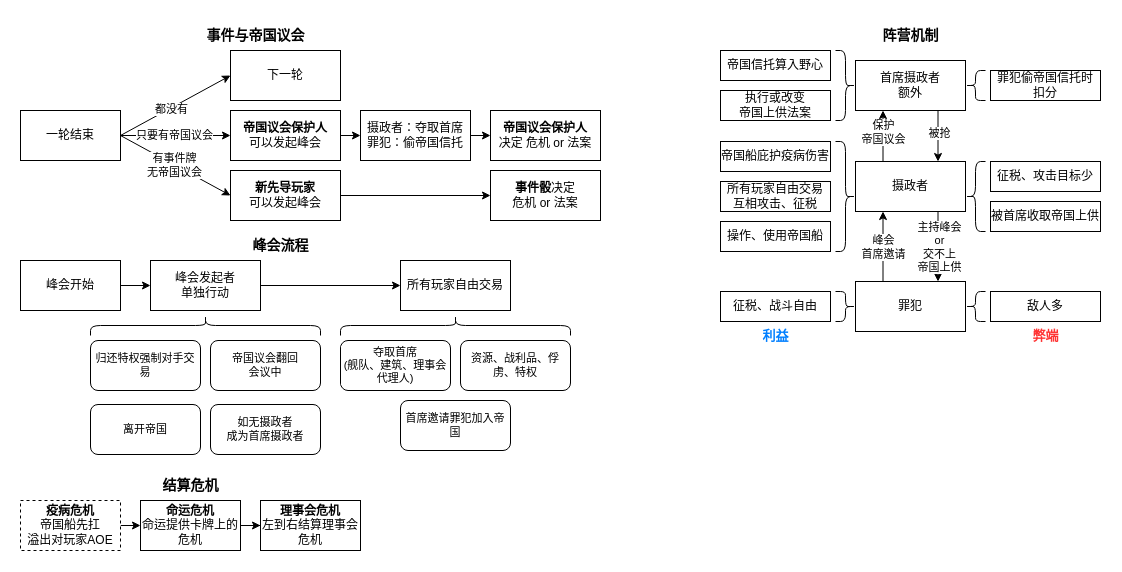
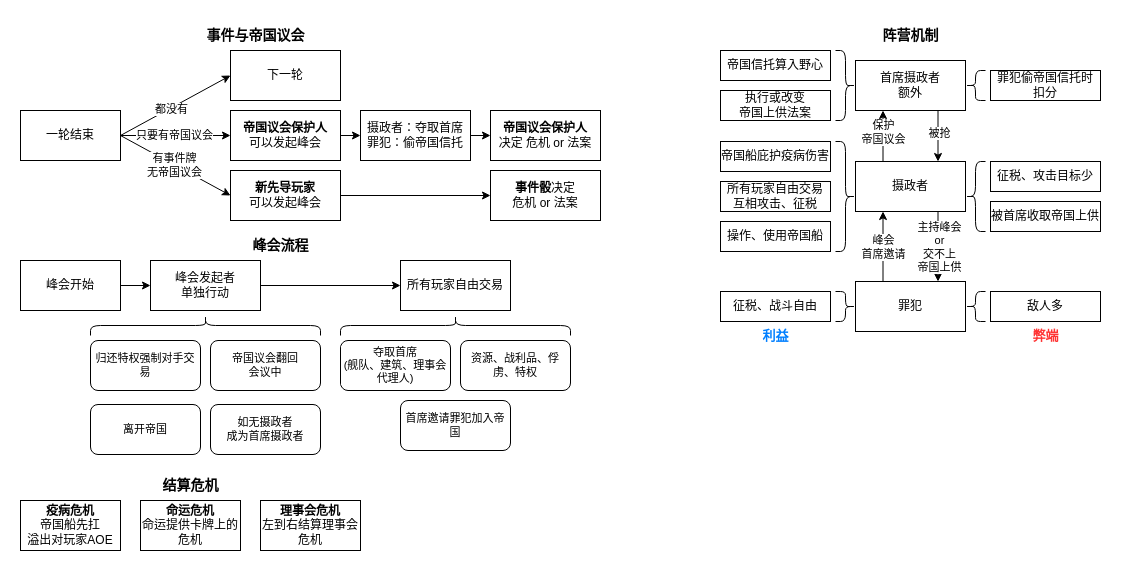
  <mxCell id="0" />
  <mxCell id="1" parent="0" />
  <mxCell id="2" style="edgeStyle=none;shape=connector;rounded=0;orthogonalLoop=1;jettySize=auto;html=1;exitX=1;exitY=0.5;exitDx=0;exitDy=0;entryX=0;entryY=0.5;entryDx=0;entryDy=0;strokeColor=default;align=center;verticalAlign=middle;fontFamily=Helvetica;fontSize=11;fontColor=default;labelBackgroundColor=default;endArrow=classic;" parent="1" source="6" target="14" edge="1"><mxGeometry relative="1" as="geometry" /></mxCell>
  <mxCell id="3" value="只要有帝国议会" style="edgeLabel;html=1;align=center;verticalAlign=middle;resizable=0;points=[];fontFamily=Helvetica;fontSize=11;fontColor=default;labelBackgroundColor=default;" parent="2" vertex="1" connectable="0"><mxGeometry x="-0.035" y="1" relative="1" as="geometry"><mxPoint as="offset" /></mxGeometry></mxCell>
  <mxCell id="4" style="edgeStyle=none;shape=connector;rounded=0;orthogonalLoop=1;jettySize=auto;html=1;exitX=1;exitY=0.5;exitDx=0;exitDy=0;entryX=0;entryY=0.5;entryDx=0;entryDy=0;strokeColor=default;align=center;verticalAlign=middle;fontFamily=Helvetica;fontSize=11;fontColor=default;labelBackgroundColor=default;endArrow=classic;" parent="1" source="6" target="11" edge="1"><mxGeometry relative="1" as="geometry" /></mxCell>
  <mxCell id="5" value="有事件牌&lt;div&gt;无帝国议会&lt;/div&gt;" style="edgeLabel;html=1;align=center;verticalAlign=middle;resizable=0;points=[];fontFamily=Helvetica;fontSize=11;fontColor=default;labelBackgroundColor=default;" parent="4" vertex="1" connectable="0"><mxGeometry x="-0.027" relative="1" as="geometry"><mxPoint as="offset" /></mxGeometry></mxCell>
  <mxCell id="6" value="一轮结束" style="whiteSpace=wrap;html=1;" parent="1" vertex="1"><mxGeometry x="20" y="110" width="100" height="50" as="geometry" /></mxCell>
  <mxCell id="7" value="下一轮" style="whiteSpace=wrap;html=1;" parent="1" vertex="1"><mxGeometry x="230" y="50" width="110" height="50" as="geometry" /></mxCell>
  <mxCell id="8" style="edgeStyle=none;shape=connector;rounded=0;orthogonalLoop=1;jettySize=auto;html=1;exitX=1;exitY=0.5;exitDx=0;exitDy=0;entryX=0;entryY=0.5;entryDx=0;entryDy=0;strokeColor=default;align=center;verticalAlign=middle;fontFamily=Helvetica;fontSize=11;fontColor=default;labelBackgroundColor=default;endArrow=classic;" parent="1" source="6" target="7" edge="1"><mxGeometry relative="1" as="geometry"><mxPoint x="195" y="105" as="sourcePoint" /></mxGeometry></mxCell>
  <mxCell id="9" value="都没有" style="edgeLabel;html=1;align=center;verticalAlign=middle;resizable=0;points=[];fontFamily=Helvetica;fontSize=11;fontColor=default;labelBackgroundColor=default;" parent="8" vertex="1" connectable="0"><mxGeometry x="-0.091" y="-1" relative="1" as="geometry"><mxPoint as="offset" /></mxGeometry></mxCell>
  <mxCell id="10" style="edgeStyle=none;shape=connector;rounded=0;orthogonalLoop=1;jettySize=auto;html=1;exitX=1;exitY=0.5;exitDx=0;exitDy=0;entryX=0;entryY=0.5;entryDx=0;entryDy=0;strokeColor=default;align=center;verticalAlign=middle;fontFamily=Helvetica;fontSize=11;fontColor=default;labelBackgroundColor=default;endArrow=classic;" parent="1" source="11" target="12" edge="1"><mxGeometry relative="1" as="geometry" /></mxCell>
  <mxCell id="11" value="&lt;b&gt;新先导玩家&lt;/b&gt;&lt;div&gt;可以发起峰会&lt;/div&gt;" style="whiteSpace=wrap;html=1;" parent="1" vertex="1"><mxGeometry x="230" y="170" width="110" height="50" as="geometry" /></mxCell>
  <mxCell id="12" value="&lt;b&gt;事件骰&lt;/b&gt;决定&lt;div&gt;危机 or 法案&lt;/div&gt;" style="whiteSpace=wrap;html=1;" parent="1" vertex="1"><mxGeometry x="490" y="170" width="110" height="50" as="geometry" /></mxCell>
  <mxCell id="13" style="edgeStyle=none;shape=connector;rounded=0;orthogonalLoop=1;jettySize=auto;html=1;exitX=1;exitY=0.5;exitDx=0;exitDy=0;entryX=0;entryY=0.5;entryDx=0;entryDy=0;strokeColor=default;align=center;verticalAlign=middle;fontFamily=Helvetica;fontSize=11;fontColor=default;labelBackgroundColor=default;endArrow=classic;" parent="1" source="14" target="17" edge="1"><mxGeometry relative="1" as="geometry" /></mxCell>
  <mxCell id="14" value="&lt;b&gt;帝国议会保护人&lt;/b&gt;&lt;div&gt;可以发起峰会&lt;/div&gt;" style="whiteSpace=wrap;html=1;" parent="1" vertex="1"><mxGeometry x="230" y="110" width="110" height="50" as="geometry" /></mxCell>
  <mxCell id="15" value="&lt;b&gt;帝国议会保护人&lt;/b&gt;&lt;div&gt;决定 危机 or 法案&lt;/div&gt;" style="whiteSpace=wrap;html=1;" parent="1" vertex="1"><mxGeometry x="490" y="110" width="110" height="50" as="geometry" /></mxCell>
  <mxCell id="16" style="edgeStyle=none;shape=connector;rounded=0;orthogonalLoop=1;jettySize=auto;html=1;exitX=1;exitY=0.5;exitDx=0;exitDy=0;entryX=0;entryY=0.5;entryDx=0;entryDy=0;strokeColor=default;align=center;verticalAlign=middle;fontFamily=Helvetica;fontSize=11;fontColor=default;labelBackgroundColor=default;endArrow=classic;" parent="1" source="17" target="15" edge="1"><mxGeometry relative="1" as="geometry" /></mxCell>
  <mxCell id="17" value="摄政者：夺取首席&lt;div&gt;罪犯：偷帝国信托&lt;/div&gt;" style="whiteSpace=wrap;html=1;" parent="1" vertex="1"><mxGeometry x="360" y="110" width="110" height="50" as="geometry" /></mxCell>
  <mxCell id="18" style="edgeStyle=none;shape=connector;rounded=0;orthogonalLoop=1;jettySize=auto;html=1;exitX=1;exitY=0.5;exitDx=0;exitDy=0;entryX=0;entryY=0.5;entryDx=0;entryDy=0;strokeColor=default;align=center;verticalAlign=middle;fontFamily=Helvetica;fontSize=11;fontColor=default;labelBackgroundColor=default;endArrow=classic;" parent="1" source="19" target="21" edge="1"><mxGeometry relative="1" as="geometry" /></mxCell>
  <mxCell id="19" value="峰会开始" style="whiteSpace=wrap;html=1;" parent="1" vertex="1"><mxGeometry x="20" y="260" width="100" height="50" as="geometry" /></mxCell>
  <mxCell id="20" style="edgeStyle=none;shape=connector;rounded=0;orthogonalLoop=1;jettySize=auto;html=1;exitX=1;exitY=0.5;exitDx=0;exitDy=0;strokeColor=default;align=center;verticalAlign=middle;fontFamily=Helvetica;fontSize=11;fontColor=default;labelBackgroundColor=default;endArrow=classic;" parent="1" source="21" target="27" edge="1"><mxGeometry relative="1" as="geometry" /></mxCell>
  <mxCell id="21" value="峰会发起者&lt;div&gt;单独行动&lt;/div&gt;" style="whiteSpace=wrap;html=1;" parent="1" vertex="1"><mxGeometry x="150" y="260" width="110" height="50" as="geometry" /></mxCell>
  <mxCell id="22" value="归还特权强制对手交易" style="rounded=1;whiteSpace=wrap;html=1;fontFamily=Helvetica;fontSize=11;fontColor=default;labelBackgroundColor=default;" parent="1" vertex="1"><mxGeometry x="90" y="340" width="110" height="50" as="geometry" /></mxCell>
  <mxCell id="23" value="帝国议会翻回&lt;div&gt;会议中&lt;/div&gt;" style="rounded=1;whiteSpace=wrap;html=1;fontFamily=Helvetica;fontSize=11;fontColor=default;labelBackgroundColor=default;" parent="1" vertex="1"><mxGeometry x="210" y="340" width="110" height="50" as="geometry" /></mxCell>
  <mxCell id="24" value="离开帝国" style="rounded=1;whiteSpace=wrap;html=1;fontFamily=Helvetica;fontSize=11;fontColor=default;labelBackgroundColor=default;" parent="1" vertex="1"><mxGeometry x="90" y="404" width="110" height="50" as="geometry" /></mxCell>
  <mxCell id="25" value="如无摄政者&lt;div&gt;成为首席摄政者&lt;/div&gt;" style="rounded=1;whiteSpace=wrap;html=1;fontFamily=Helvetica;fontSize=11;fontColor=default;labelBackgroundColor=default;" parent="1" vertex="1"><mxGeometry x="210" y="404" width="110" height="50" as="geometry" /></mxCell>
  <mxCell id="26" value="" style="shape=curlyBracket;whiteSpace=wrap;html=1;rounded=1;labelPosition=left;verticalLabelPosition=middle;align=right;verticalAlign=middle;fontFamily=Helvetica;fontSize=11;fontColor=default;labelBackgroundColor=default;rotation=90;" parent="1" vertex="1"><mxGeometry x="195" y="210" width="20" height="230" as="geometry" /></mxCell>
  <mxCell id="27" value="所有玩家自由交易" style="whiteSpace=wrap;html=1;" parent="1" vertex="1"><mxGeometry x="400" y="260" width="110" height="50" as="geometry" /></mxCell>
  <mxCell id="28" value="夺取首席&lt;div&gt;(舰队、建筑、理事会代理人)&lt;/div&gt;" style="rounded=1;whiteSpace=wrap;html=1;fontFamily=Helvetica;fontSize=11;fontColor=default;labelBackgroundColor=default;" parent="1" vertex="1"><mxGeometry x="340" y="340" width="110" height="50" as="geometry" /></mxCell>
  <mxCell id="29" value="资源、战利品、俘虏、特权" style="rounded=1;whiteSpace=wrap;html=1;fontFamily=Helvetica;fontSize=11;fontColor=default;labelBackgroundColor=default;" parent="1" vertex="1"><mxGeometry x="460" y="340" width="110" height="50" as="geometry" /></mxCell>
  <mxCell id="30" value="首席邀请罪犯加入帝国" style="rounded=1;whiteSpace=wrap;html=1;fontFamily=Helvetica;fontSize=11;fontColor=default;labelBackgroundColor=default;" parent="1" vertex="1"><mxGeometry x="400" y="400" width="110" height="50" as="geometry" /></mxCell>
  <mxCell id="31" value="" style="shape=curlyBracket;whiteSpace=wrap;html=1;rounded=1;labelPosition=left;verticalLabelPosition=middle;align=right;verticalAlign=middle;fontFamily=Helvetica;fontSize=11;fontColor=default;labelBackgroundColor=default;rotation=90;" parent="1" vertex="1"><mxGeometry x="445" y="210" width="20" height="230" as="geometry" /></mxCell>
  <mxCell id="32" value="峰会流程" style="text;html=1;align=center;verticalAlign=middle;resizable=0;points=[];autosize=1;strokeColor=none;fillColor=none;fontSize=14;fontStyle=1" parent="1" vertex="1"><mxGeometry x="240" y="230" width="80" height="30" as="geometry" /></mxCell>
  <mxCell id="33" value="事件与帝国议会" style="text;html=1;align=center;verticalAlign=middle;resizable=0;points=[];autosize=1;strokeColor=none;fillColor=none;fontSize=14;fontStyle=1" parent="1" vertex="1"><mxGeometry x="195" width="120" height="30" as="geometry" y="20" /></mxCell>
  <mxCell id="34" value="阵营机制" style="text;html=1;align=center;verticalAlign=middle;resizable=0;points=[];autosize=1;strokeColor=none;fillColor=none;fontSize=14;fontStyle=1" parent="1" vertex="1"><mxGeometry x="870" width="80" height="30" as="geometry" y="20" /></mxCell>
  <mxCell id="35" style="edgeStyle=orthogonalEdgeStyle;rounded=0;orthogonalLoop=1;jettySize=auto;html=1;exitX=0.75;exitY=1;exitDx=0;exitDy=0;entryX=0.75;entryY=0;entryDx=0;entryDy=0;" parent="1" source="39" target="50" edge="1"><mxGeometry relative="1" as="geometry" /></mxCell>
  <mxCell id="36" value="主持峰会&lt;div&gt;or&lt;/div&gt;&lt;div&gt;交不上&lt;/div&gt;&lt;div&gt;帝国上供&lt;/div&gt;" style="edgeLabel;html=1;align=center;verticalAlign=middle;resizable=0;points=[];" parent="35" vertex="1" connectable="0"><mxGeometry x="-0.257" y="1" relative="1" as="geometry"><mxPoint y="9" as="offset" /></mxGeometry></mxCell>
  <mxCell id="37" style="edgeStyle=orthogonalEdgeStyle;rounded=0;orthogonalLoop=1;jettySize=auto;html=1;exitX=0.25;exitY=0;exitDx=0;exitDy=0;entryX=0.25;entryY=1;entryDx=0;entryDy=0;" parent="1" source="39" target="46" edge="1"><mxGeometry relative="1" as="geometry" /></mxCell>
  <mxCell id="38" value="保护&lt;div&gt;帝国议会&lt;/div&gt;" style="edgeLabel;html=1;align=center;verticalAlign=middle;resizable=0;points=[];" parent="37" vertex="1" connectable="0"><mxGeometry x="0.175" relative="1" as="geometry"><mxPoint as="offset" /></mxGeometry></mxCell>
  <mxCell id="39" value="摄政者" style="whiteSpace=wrap;html=1;" parent="1" vertex="1"><mxGeometry x="855" y="161" width="110" height="50" as="geometry" /></mxCell>
  <mxCell id="40" value="利益" style="text;html=1;align=center;verticalAlign=middle;resizable=0;points=[];autosize=1;strokeColor=none;fillColor=none;fontSize=13;fontColor=#007FFF;fontStyle=1" parent="1" vertex="1"><mxGeometry x="750" y="320" width="50" height="30" as="geometry" /></mxCell>
  <mxCell id="41" value="弊端" style="text;html=1;align=center;verticalAlign=middle;resizable=0;points=[];autosize=1;strokeColor=none;fillColor=none;fontSize=13;fontColor=#FF3333;fontStyle=1" parent="1" vertex="1"><mxGeometry x="1020" y="320" width="50" height="30" as="geometry" /></mxCell>
  <mxCell id="42" value="帝国船庇护疫病伤害" style="whiteSpace=wrap;html=1;" parent="1" vertex="1"><mxGeometry x="720" y="141" width="110" height="30" as="geometry" /></mxCell>
  <mxCell id="43" value="所有玩家自由交易&lt;div&gt;互相攻击、征税&lt;/div&gt;" style="whiteSpace=wrap;html=1;" parent="1" vertex="1"><mxGeometry x="720" y="181" width="110" height="30" as="geometry" /></mxCell>
  <mxCell id="44" style="edgeStyle=orthogonalEdgeStyle;rounded=0;orthogonalLoop=1;jettySize=auto;html=1;exitX=0.75;exitY=1;exitDx=0;exitDy=0;entryX=0.75;entryY=0;entryDx=0;entryDy=0;" parent="1" source="46" target="39" edge="1"><mxGeometry relative="1" as="geometry" /></mxCell>
  <mxCell id="45" value="被抢" style="edgeLabel;html=1;align=center;verticalAlign=middle;resizable=0;points=[];" parent="44" vertex="1" connectable="0"><mxGeometry x="-0.15" y="1" relative="1" as="geometry"><mxPoint as="offset" /></mxGeometry></mxCell>
  <mxCell id="46" value="首席摄政者&lt;div&gt;额外&lt;/div&gt;" style="whiteSpace=wrap;html=1;" parent="1" vertex="1"><mxGeometry x="855" y="60" width="110" height="50" as="geometry" /></mxCell>
  <mxCell id="47" value="征税、攻击目标少" style="whiteSpace=wrap;html=1;" parent="1" vertex="1"><mxGeometry x="990" y="161" width="110" height="30" as="geometry" /></mxCell>
  <mxCell id="48" style="edgeStyle=orthogonalEdgeStyle;rounded=0;orthogonalLoop=1;jettySize=auto;html=1;exitX=0.25;exitY=0;exitDx=0;exitDy=0;entryX=0.25;entryY=1;entryDx=0;entryDy=0;" parent="1" source="50" target="39" edge="1"><mxGeometry relative="1" as="geometry" /></mxCell>
  <mxCell id="49" value="峰会&lt;div&gt;首席邀请&lt;/div&gt;" style="edgeLabel;html=1;align=center;verticalAlign=middle;resizable=0;points=[];" parent="48" vertex="1" connectable="0"><mxGeometry x="-0.057" relative="1" as="geometry"><mxPoint y="-2" as="offset" /></mxGeometry></mxCell>
  <mxCell id="50" value="罪犯" style="whiteSpace=wrap;html=1;" parent="1" vertex="1"><mxGeometry x="855" y="281" width="110" height="50" as="geometry" /></mxCell>
  <mxCell id="51" value="敌人多" style="whiteSpace=wrap;html=1;" parent="1" vertex="1"><mxGeometry x="990" y="291" width="110" height="30" as="geometry" /></mxCell>
  <mxCell id="52" value="操作、使用帝国船" style="whiteSpace=wrap;html=1;" parent="1" vertex="1"><mxGeometry x="720" y="221" width="110" height="30" as="geometry" /></mxCell>
  <mxCell id="53" value="征税、战斗自由" style="whiteSpace=wrap;html=1;" parent="1" vertex="1"><mxGeometry x="720" y="291" width="110" height="30" as="geometry" /></mxCell>
  <mxCell id="54" value="帝国信托算入野心" style="whiteSpace=wrap;html=1;" parent="1" vertex="1"><mxGeometry x="720" y="50" width="110" height="30" as="geometry" /></mxCell>
  <mxCell id="55" value="执行或改变&lt;div&gt;帝国上供法案&lt;/div&gt;" style="whiteSpace=wrap;html=1;" parent="1" vertex="1"><mxGeometry x="720" y="90" width="110" height="30" as="geometry" /></mxCell>
  <mxCell id="56" value="" style="shape=curlyBracket;whiteSpace=wrap;html=1;rounded=1;labelPosition=left;verticalLabelPosition=middle;align=right;verticalAlign=middle;fontFamily=Helvetica;fontSize=11;fontColor=default;labelBackgroundColor=default;rotation=-180;" parent="1" vertex="1"><mxGeometry x="835" y="50" width="20" height="70" as="geometry" /></mxCell>
  <mxCell id="57" value="" style="shape=curlyBracket;whiteSpace=wrap;html=1;rounded=1;labelPosition=left;verticalLabelPosition=middle;align=right;verticalAlign=middle;fontFamily=Helvetica;fontSize=11;fontColor=default;labelBackgroundColor=default;rotation=-180;" parent="1" vertex="1"><mxGeometry x="835" y="141" width="20" height="110" as="geometry" /></mxCell>
  <mxCell id="58" value="被首席收取帝国上供" style="whiteSpace=wrap;html=1;" parent="1" vertex="1"><mxGeometry x="990" y="201" width="110" height="30" as="geometry" /></mxCell>
  <mxCell id="59" value="" style="shape=curlyBracket;whiteSpace=wrap;html=1;rounded=1;labelPosition=left;verticalLabelPosition=middle;align=right;verticalAlign=middle;fontFamily=Helvetica;fontSize=11;fontColor=default;labelBackgroundColor=default;rotation=0;" parent="1" vertex="1"><mxGeometry x="965" y="161" width="20" height="70" as="geometry" /></mxCell>
  <mxCell id="60" value="" style="shape=curlyBracket;whiteSpace=wrap;html=1;rounded=1;labelPosition=left;verticalLabelPosition=middle;align=right;verticalAlign=middle;fontFamily=Helvetica;fontSize=11;fontColor=default;labelBackgroundColor=default;rotation=0;" parent="1" vertex="1"><mxGeometry x="965" y="291" width="20" height="30" as="geometry" /></mxCell>
  <mxCell id="61" value="" style="shape=curlyBracket;whiteSpace=wrap;html=1;rounded=1;labelPosition=left;verticalLabelPosition=middle;align=right;verticalAlign=middle;fontFamily=Helvetica;fontSize=11;fontColor=default;labelBackgroundColor=default;rotation=-180;" parent="1" vertex="1"><mxGeometry x="835" y="291" width="20" height="30" as="geometry" /></mxCell>
  <mxCell id="62" value="" style="shape=curlyBracket;whiteSpace=wrap;html=1;rounded=1;labelPosition=left;verticalLabelPosition=middle;align=right;verticalAlign=middle;fontFamily=Helvetica;fontSize=11;fontColor=default;labelBackgroundColor=default;rotation=0;" parent="1" vertex="1"><mxGeometry x="965" y="70" width="20" height="30" as="geometry" /></mxCell>
  <mxCell id="63" value="罪犯偷帝国信托时&lt;div&gt;扣分&lt;/div&gt;" style="whiteSpace=wrap;html=1;" parent="1" vertex="1"><mxGeometry x="990" y="70" width="110" height="30" as="geometry" /></mxCell>
  <mxCell id="64" value="结算危机" style="text;html=1;align=center;verticalAlign=middle;resizable=0;points=[];autosize=1;strokeColor=none;fillColor=none;fontSize=14;fontStyle=1" parent="1" vertex="1"><mxGeometry x="150" y="470" width="80" height="30" as="geometry" /></mxCell>
- <mxCell id="65" style="edgeStyle=orthogonalEdgeStyle;rounded=0;orthogonalLoop=1;jettySize=auto;html=1;exitX=1;exitY=0.5;exitDx=0;exitDy=0;entryX=0;entryY=0.5;entryDx=0;entryDy=0;" parent="1" source="66" target="68" edge="1"><mxGeometry relative="1" as="geometry" /></mxCell>
- <mxCell id="66" value="&lt;b&gt;疫病危机&lt;/b&gt;&lt;div&gt;帝国船先扛&lt;/div&gt;&lt;div&gt;溢出对玩家AOE&lt;/div&gt;" style="whiteSpace=wrap;html=1;dashed=1;" parent="1" vertex="1"><mxGeometry x="20" y="500" width="100" height="50" as="geometry" /></mxCell>
- <mxCell id="67" style="edgeStyle=orthogonalEdgeStyle;rounded=0;orthogonalLoop=1;jettySize=auto;html=1;exitX=1;exitY=0.5;exitDx=0;exitDy=0;" parent="1" source="68" target="69" edge="1"><mxGeometry relative="1" as="geometry" /></mxCell>
+ <mxCell id="66" value="&lt;b&gt;疫病危机&lt;/b&gt;&lt;div&gt;帝国船先扛&lt;/div&gt;&lt;div&gt;溢出对玩家AOE&lt;/div&gt;" style="whiteSpace=wrap;html=1;" parent="1" vertex="1"><mxGeometry x="20" y="500" width="100" height="50" as="geometry" /></mxCell>
  <mxCell id="68" value="&lt;b&gt;命运危机&lt;/b&gt;&lt;div&gt;命运提供卡牌上的危机&lt;/div&gt;" style="whiteSpace=wrap;html=1;" parent="1" vertex="1"><mxGeometry x="140" y="500" width="100" height="50" as="geometry" /></mxCell>
  <mxCell id="69" value="&lt;b&gt;理事会危机&lt;/b&gt;&lt;div&gt;左到右结算理事会危机&lt;/div&gt;" style="whiteSpace=wrap;html=1;" parent="1" vertex="1"><mxGeometry x="260" y="500" width="100" height="50" as="geometry" /></mxCell>
